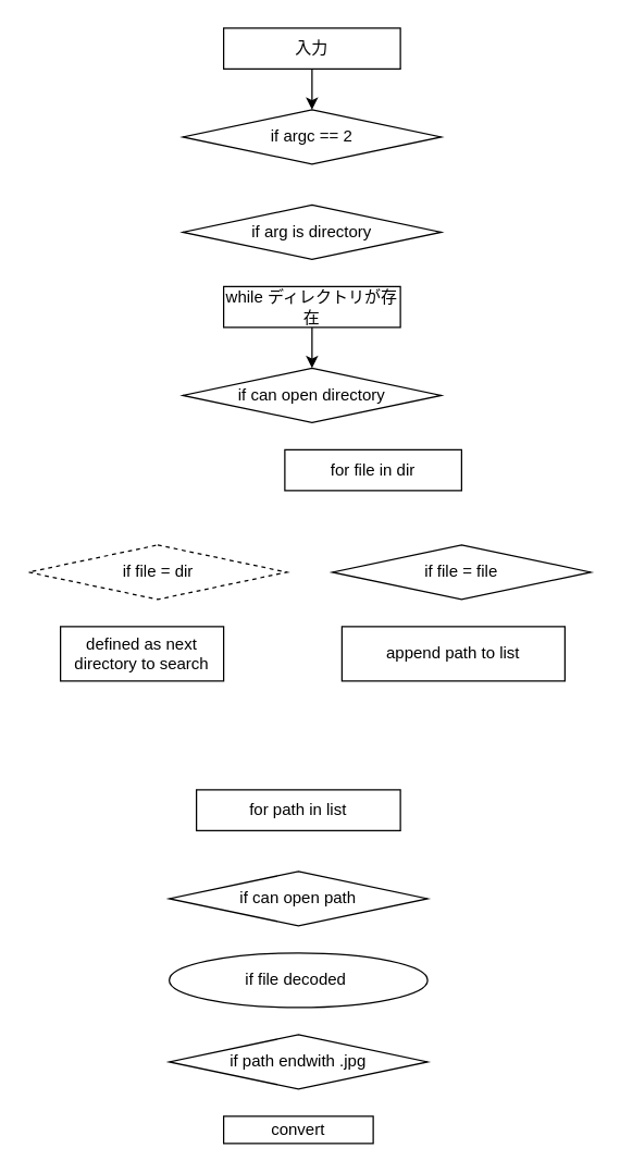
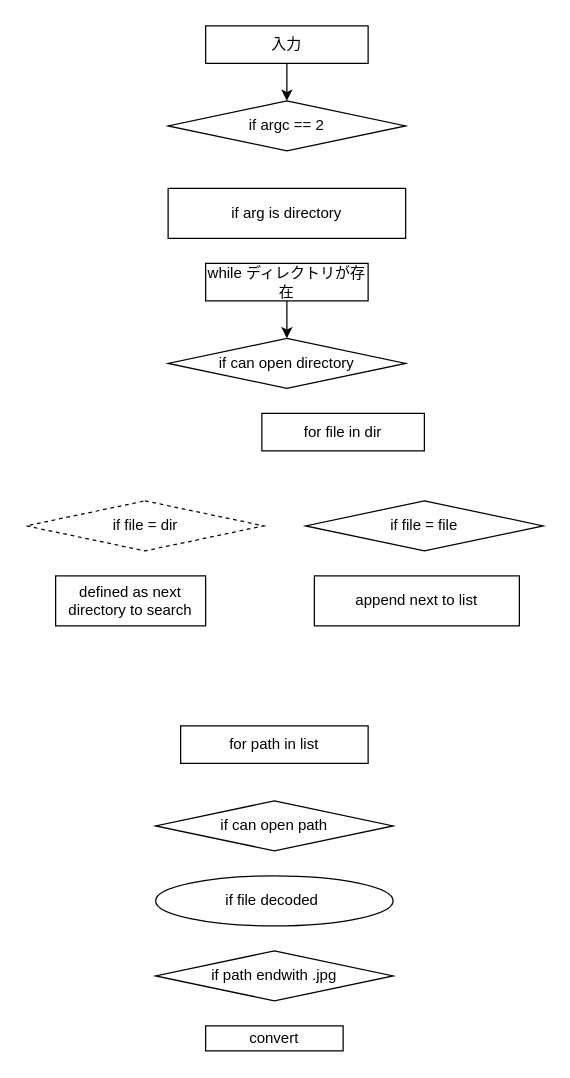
  <mxCell id="0" />
  <mxCell id="1" parent="0" />
  <mxCell id="2" value="" style="edgeStyle=orthogonalEdgeStyle;rounded=0;orthogonalLoop=1;jettySize=auto;html=1;" parent="1" source="3" target="11" edge="1"><mxGeometry relative="1" as="geometry"><mxPoint x="229" y="130" as="targetPoint" /></mxGeometry></mxCell>
  <mxCell id="3" value="入力" style="rounded=0;whiteSpace=wrap;html=1;" parent="1" vertex="1"><mxGeometry x="164" y="20" width="130" height="30" as="geometry" /></mxCell>
  <mxCell id="4" value="" style="edgeStyle=orthogonalEdgeStyle;rounded=0;orthogonalLoop=1;jettySize=auto;html=1;" parent="1" source="5" edge="1"><mxGeometry relative="1" as="geometry"><mxPoint x="229" y="270" as="targetPoint" /></mxGeometry></mxCell>
  <mxCell id="5" value="while ディレクトリが存在" style="rounded=0;whiteSpace=wrap;html=1;" parent="1" vertex="1"><mxGeometry x="164" y="210" width="130" height="30" as="geometry" /></mxCell>
  <mxCell id="6" value="for path in list" style="rounded=0;whiteSpace=wrap;html=1;" parent="1" vertex="1"><mxGeometry x="144" y="580" width="150" height="30" as="geometry" /></mxCell>
  <mxCell id="7" value="for file in dir" style="rounded=0;whiteSpace=wrap;html=1;" parent="1" vertex="1"><mxGeometry x="209" y="330" width="130" height="30" as="geometry" /></mxCell>
- <mxCell id="8" value="append path to list" style="rounded=0;whiteSpace=wrap;html=1;" parent="1" vertex="1"><mxGeometry x="251" y="460" width="164" height="40" as="geometry" /></mxCell>
+ <mxCell id="8" value="append next to list" style="rounded=0;whiteSpace=wrap;html=1;" parent="1" vertex="1"><mxGeometry x="251" y="460" width="164" height="40" as="geometry" /></mxCell>
  <mxCell id="9" value="defined as next directory to search" style="rounded=0;whiteSpace=wrap;html=1;" parent="1" vertex="1"><mxGeometry x="44" y="460" width="120" height="40" as="geometry" /></mxCell>
  <mxCell id="10" value="convert" style="rounded=0;whiteSpace=wrap;html=1;" parent="1" vertex="1"><mxGeometry x="164" y="820" width="110" height="20" as="geometry" /></mxCell>
  <mxCell id="11" value="if argc == 2" style="rhombus;whiteSpace=wrap;html=1;" parent="1" vertex="1"><mxGeometry x="134" y="80" width="190" height="40" as="geometry" /></mxCell>
- <mxCell id="12" value="if arg is directory" style="rhombus;whiteSpace=wrap;html=1;" parent="1" vertex="1"><mxGeometry x="134" y="150" width="190" height="40" as="geometry" /></mxCell>
+ <mxCell id="12" value="if arg is directory" style="whiteSpace=wrap;html=1;rounded=0;" parent="1" vertex="1"><mxGeometry x="134" y="150" width="190" height="40" as="geometry" /></mxCell>
  <mxCell id="13" value="if can open directory" style="rhombus;whiteSpace=wrap;html=1;" parent="1" vertex="1"><mxGeometry x="134" y="270" width="190" height="40" as="geometry" /></mxCell>
  <mxCell id="14" value="if file = dir" style="rhombus;whiteSpace=wrap;html=1;dashed=1;" parent="1" vertex="1"><mxGeometry x="20.5" y="400" width="190" height="40" as="geometry" /></mxCell>
  <mxCell id="15" value="if file = file" style="rhombus;whiteSpace=wrap;html=1;" parent="1" vertex="1"><mxGeometry x="244" y="400" width="190" height="40" as="geometry" /></mxCell>
  <mxCell id="16" value="if can open path" style="rhombus;whiteSpace=wrap;html=1;" parent="1" vertex="1"><mxGeometry x="124" y="640" width="190" height="40" as="geometry" /></mxCell>
  <mxCell id="17" value="if file decoded&amp;nbsp;" style="ellipse;whiteSpace=wrap;html=1;" parent="1" vertex="1"><mxGeometry x="124" y="700" width="190" height="40" as="geometry" /></mxCell>
  <mxCell id="18" value="if path endwith .jpg" style="rhombus;whiteSpace=wrap;html=1;" parent="1" vertex="1"><mxGeometry x="124" y="760" width="190" height="40" as="geometry" /></mxCell>
